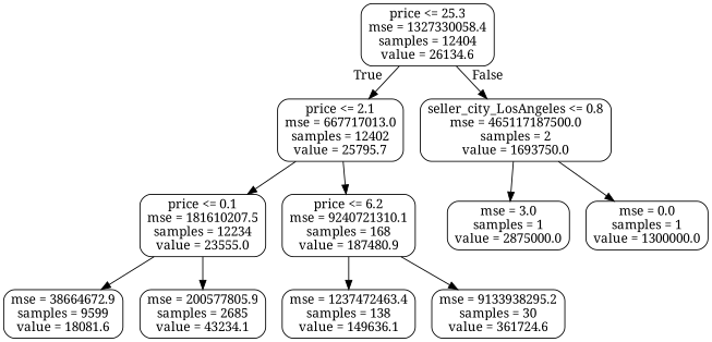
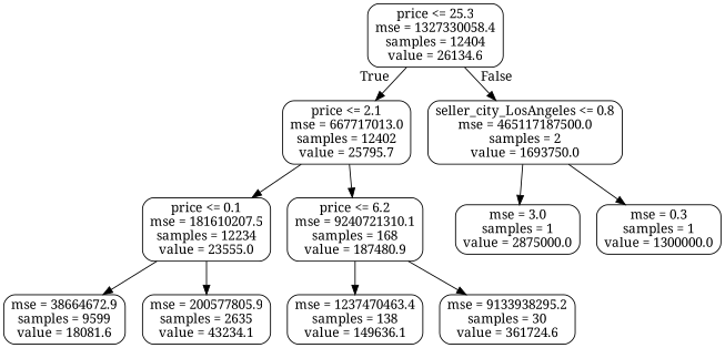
  digraph {
    fontname="Noto Serif"
    node [color=black fontname="Noto Serif" shape=box style=rounded]
    edge [fontname="Noto Serif"]
    n1 [label="price <= 25.3\nmse = 1327330058.4\nsamples = 12404\nvalue = 26134.6"]
    n2 [label="price <= 2.1\nmse = 667717013.0\nsamples = 12402\nvalue = 25795.7"]
    n3 [label="seller_city_LosAngeles <= 0.8\nmse = 465117187500.0\nsamples = 2\nvalue = 1693750.0"]
    n4 [label="price <= 0.1\nmse = 181610207.5\nsamples = 12234\nvalue = 23555.0"]
    n5 [label="price <= 6.2\nmse = 9240721310.1\nsamples = 168\nvalue = 187480.9"]
    n6 [label="mse = 3.0\nsamples = 1\nvalue = 2875000.0"]
-   n7 [label="mse = 0.0\nsamples = 1\nvalue = 1300000.0"]
+   n7 [label="mse = 0.3\nsamples = 1\nvalue = 1300000.0"]
    n8 [label="mse = 38664672.9\nsamples = 9599\nvalue = 18081.6"]
-   n9 [label="mse = 200577805.9\nsamples = 2685\nvalue = 43234.1"]
-   n10 [label="mse = 1237472463.4\nsamples = 138\nvalue = 149636.1"]
+   n9 [label="mse = 200577805.9\nsamples = 2635\nvalue = 43234.1"]
+   n10 [label="mse = 1237470463.4\nsamples = 138\nvalue = 149636.1"]
    n11 [label="mse = 9133938295.2\nsamples = 30\nvalue = 361724.6"]
    n1 -> n2 [headlabel=True labelangle=45 labeldistance=2.5]
    n1 -> n3 [headlabel=False labelangle=-45 labeldistance=2.5]
    n2 -> n4
    n2 -> n5
    n3 -> n6
    n3 -> n7
    n4 -> n8
    n4 -> n9
    n5 -> n10
    n5 -> n11
  }
